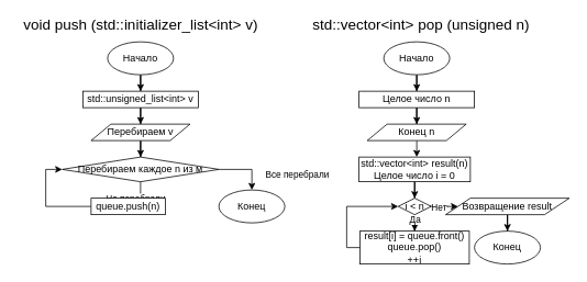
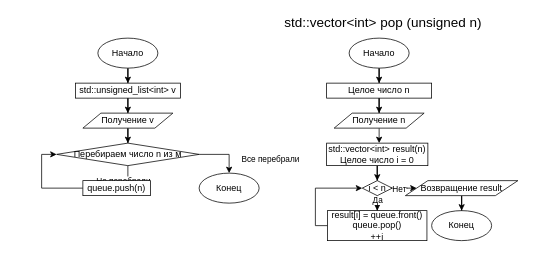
  <mxCell id="0" />
  <mxCell id="1" parent="0" />
  <mxCell id="2" style="edgeStyle=orthogonalEdgeStyle;rounded=0;orthogonalLoop=1;jettySize=auto;html=1;" edge="1" parent="1" source="3" target="6"><mxGeometry relative="1" as="geometry" /></mxCell>
  <mxCell id="3" value="Начало" style="ellipse;whiteSpace=wrap;html=1;" vertex="1" parent="1"><mxGeometry x="130" y="50" width="80" height="40" as="geometry" /></mxCell>
- <mxCell id="4" value="&lt;font style=&quot;font-size: 18px&quot;&gt;void push (std::initializer_list&amp;lt;int&amp;gt; v)&lt;/font&gt;" style="text;html=1;align=center;verticalAlign=middle;resizable=0;points=[];autosize=1;" vertex="1" parent="1"><mxGeometry x="20" y="20" width="300" height="20" as="geometry" /></mxCell>
  <mxCell id="5" style="edgeStyle=orthogonalEdgeStyle;rounded=0;orthogonalLoop=1;jettySize=auto;html=1;" edge="1" parent="1" source="6" target="8"><mxGeometry relative="1" as="geometry" /></mxCell>
  <mxCell id="6" value="std::unsigned_list&amp;lt;int&amp;gt; v" style="rounded=0;whiteSpace=wrap;html=1;" vertex="1" parent="1"><mxGeometry x="100" y="110" width="140" height="20" as="geometry" /></mxCell>
  <mxCell id="7" style="edgeStyle=orthogonalEdgeStyle;rounded=0;orthogonalLoop=1;jettySize=auto;html=1;" edge="1" parent="1" source="8" target="13"><mxGeometry relative="1" as="geometry" /></mxCell>
- <mxCell id="8" value="Перебираем v" style="shape=parallelogram;perimeter=parallelogramPerimeter;whiteSpace=wrap;html=1;" vertex="1" parent="1"><mxGeometry x="110" y="150" width="120" height="20" as="geometry" /></mxCell>
+ <mxCell id="8" value="Получение v" style="shape=parallelogram;perimeter=parallelogramPerimeter;whiteSpace=wrap;html=1;" vertex="1" parent="1"><mxGeometry x="110" y="150" width="120" height="20" as="geometry" /></mxCell>
  <mxCell id="9" style="edgeStyle=orthogonalEdgeStyle;rounded=0;orthogonalLoop=1;jettySize=auto;html=1;" edge="1" parent="1" source="13" target="15"><mxGeometry relative="1" as="geometry" /></mxCell>
  <mxCell id="10" value="Не перебрали" style="edgeLabel;html=1;align=center;verticalAlign=middle;resizable=0;points=[];" vertex="1" connectable="0" parent="9"><mxGeometry x="0.526" relative="1" as="geometry"><mxPoint as="offset" /></mxGeometry></mxCell>
  <mxCell id="11" style="edgeStyle=orthogonalEdgeStyle;rounded=0;orthogonalLoop=1;jettySize=auto;html=1;entryX=0.5;entryY=0;entryDx=0;entryDy=0;" edge="1" parent="1" source="13" target="16"><mxGeometry relative="1" as="geometry"><Array as="points"><mxPoint x="170" y="205" /><mxPoint x="305" y="205" /></Array></mxGeometry></mxCell>
  <mxCell id="12" value="Все перебрали" style="edgeLabel;html=1;align=center;verticalAlign=middle;resizable=0;points=[];" vertex="1" connectable="0" parent="11"><mxGeometry x="0.421" relative="1" as="geometry"><mxPoint x="54.17" as="offset" /></mxGeometry></mxCell>
- <mxCell id="13" value="Перебираем каждое n из м" style="rhombus;whiteSpace=wrap;html=1;" vertex="1" parent="1"><mxGeometry x="75" y="190" width="190" height="30" as="geometry" /></mxCell>
+ <mxCell id="13" value="Перебираем число n из м" style="rhombus;whiteSpace=wrap;html=1;" vertex="1" parent="1"><mxGeometry x="75" y="190" width="190" height="30" as="geometry" /></mxCell>
  <mxCell id="14" style="edgeStyle=orthogonalEdgeStyle;rounded=0;orthogonalLoop=1;jettySize=auto;html=1;entryX=0;entryY=0.5;entryDx=0;entryDy=0;" edge="1" parent="1" source="15" target="13"><mxGeometry relative="1" as="geometry"><Array as="points"><mxPoint x="55" y="250" /><mxPoint x="55" y="205" /></Array></mxGeometry></mxCell>
  <mxCell id="15" value="queue.push(n)" style="rounded=0;whiteSpace=wrap;html=1;" vertex="1" parent="1"><mxGeometry x="110" y="240" width="90" height="20" as="geometry" /></mxCell>
  <mxCell id="16" value="Конец" style="ellipse;whiteSpace=wrap;html=1;" vertex="1" parent="1"><mxGeometry x="265" y="230" width="80" height="40" as="geometry" /></mxCell>
  <mxCell id="17" value="&lt;font style=&quot;font-size: 18px&quot;&gt;std::vector&amp;lt;int&amp;gt; pop (unsigned n)&lt;/font&gt;" style="text;html=1;align=center;verticalAlign=middle;resizable=0;points=[];autosize=1;" vertex="1" parent="1"><mxGeometry x="370" y="20" width="280" height="20" as="geometry" /></mxCell>
  <mxCell id="18" style="edgeStyle=orthogonalEdgeStyle;rounded=0;orthogonalLoop=1;jettySize=auto;html=1;" edge="1" parent="1" source="19" target="21"><mxGeometry relative="1" as="geometry" /></mxCell>
  <mxCell id="19" value="Начало" style="ellipse;whiteSpace=wrap;html=1;" vertex="1" parent="1"><mxGeometry x="465" y="50" width="80" height="40" as="geometry" /></mxCell>
  <mxCell id="20" style="edgeStyle=orthogonalEdgeStyle;rounded=0;orthogonalLoop=1;jettySize=auto;html=1;" edge="1" parent="1" source="21" target="23"><mxGeometry relative="1" as="geometry" /></mxCell>
  <mxCell id="21" value="Целое число n" style="rounded=0;whiteSpace=wrap;html=1;" vertex="1" parent="1"><mxGeometry x="435" y="110" width="140" height="20" as="geometry" /></mxCell>
  <mxCell id="22" style="edgeStyle=orthogonalEdgeStyle;rounded=0;orthogonalLoop=1;jettySize=auto;html=1;" edge="1" parent="1" source="23"><mxGeometry relative="1" as="geometry"><mxPoint x="505" y="190" as="targetPoint" /></mxGeometry></mxCell>
- <mxCell id="23" value="Конец n" style="shape=parallelogram;perimeter=parallelogramPerimeter;whiteSpace=wrap;html=1;" vertex="1" parent="1"><mxGeometry x="445" y="150" width="120" height="20" as="geometry" /></mxCell>
+ <mxCell id="23" value="Получение n" style="shape=parallelogram;perimeter=parallelogramPerimeter;whiteSpace=wrap;html=1;" vertex="1" parent="1"><mxGeometry x="445" y="150" width="120" height="20" as="geometry" /></mxCell>
  <mxCell id="24" value="Конец" style="ellipse;whiteSpace=wrap;html=1;" vertex="1" parent="1"><mxGeometry x="575" y="280" width="80" height="40" as="geometry" /></mxCell>
  <mxCell id="25" style="edgeStyle=orthogonalEdgeStyle;rounded=0;orthogonalLoop=1;jettySize=auto;html=1;" edge="1" parent="1" source="26" target="31"><mxGeometry relative="1" as="geometry" /></mxCell>
  <mxCell id="26" value="std::vector&amp;lt;int&amp;gt; result(n)&lt;br&gt;Целое число i = 0" style="rounded=0;whiteSpace=wrap;html=1;" vertex="1" parent="1"><mxGeometry x="435" y="190" width="135" height="30" as="geometry" /></mxCell>
  <mxCell id="27" style="edgeStyle=orthogonalEdgeStyle;rounded=0;orthogonalLoop=1;jettySize=auto;html=1;entryX=0.5;entryY=0;entryDx=0;entryDy=0;" edge="1" parent="1" source="31" target="33"><mxGeometry relative="1" as="geometry" /></mxCell>
  <mxCell id="28" value="Да" style="edgeLabel;html=1;align=center;verticalAlign=middle;resizable=0;points=[];" vertex="1" connectable="0" parent="27"><mxGeometry x="0.493" relative="1" as="geometry"><mxPoint as="offset" /></mxGeometry></mxCell>
  <mxCell id="29" style="edgeStyle=orthogonalEdgeStyle;rounded=0;orthogonalLoop=1;jettySize=auto;html=1;entryX=0;entryY=0.5;entryDx=0;entryDy=0;" edge="1" parent="1" source="31" target="35"><mxGeometry relative="1" as="geometry" /></mxCell>
  <mxCell id="30" value="Нет" style="edgeLabel;html=1;align=center;verticalAlign=middle;resizable=0;points=[];" vertex="1" connectable="0" parent="29"><mxGeometry x="-0.764" relative="1" as="geometry"><mxPoint as="offset" /></mxGeometry></mxCell>
  <mxCell id="31" value="i &amp;lt; n" style="rhombus;whiteSpace=wrap;html=1;" vertex="1" parent="1"><mxGeometry x="482.5" y="240" width="40" height="20" as="geometry" /></mxCell>
  <mxCell id="32" style="edgeStyle=orthogonalEdgeStyle;rounded=0;orthogonalLoop=1;jettySize=auto;html=1;entryX=0;entryY=0.5;entryDx=0;entryDy=0;" edge="1" parent="1" source="33" target="31"><mxGeometry relative="1" as="geometry"><Array as="points"><mxPoint x="420" y="300" /><mxPoint x="420" y="250" /></Array></mxGeometry></mxCell>
  <mxCell id="33" value="&lt;div&gt;result[i] = queue.front()&lt;/div&gt;&lt;div&gt;&lt;span&gt;queue.pop()&lt;/span&gt;&lt;/div&gt;&lt;div&gt;&lt;span&gt;++i&lt;br&gt;&lt;/span&gt;&lt;/div&gt;" style="rounded=0;whiteSpace=wrap;html=1;" vertex="1" parent="1"><mxGeometry x="436.25" y="280" width="132.5" height="40" as="geometry" /></mxCell>
  <mxCell id="34" style="edgeStyle=orthogonalEdgeStyle;rounded=0;orthogonalLoop=1;jettySize=auto;html=1;entryX=0.5;entryY=0;entryDx=0;entryDy=0;" edge="1" parent="1" source="35" target="24"><mxGeometry relative="1" as="geometry" /></mxCell>
  <mxCell id="35" value="Возвращение result" style="shape=parallelogram;perimeter=parallelogramPerimeter;whiteSpace=wrap;html=1;" vertex="1" parent="1"><mxGeometry x="540" y="240" width="150" height="20" as="geometry" /></mxCell>
